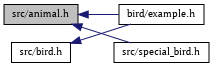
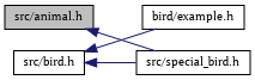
  digraph {
    fontname="PT Serif"
    rankdir=LR
    node [color=black fillcolor=white fontname="PT Serif" fontsize=10 shape=record style=filled]
    edge [color=midnightblue dir=back fontname="PT Serif" fontsize=10 labelfontname=Helvetica labelfontsize=10 style=solid]
    n1 [fillcolor=grey75 fontcolor=black height=0.2 label="src/animal.h" width=0.4]
    n2 [height=0.2 label="bird/example.h" width=0.4]
    n3 [height=0.2 label="src/special_bird.h" width=0.4]
    n4 [height=0.2 label="src/bird.h" width=0.4]
-   n1 -> n2
    n1 -> n3
    n4 -> n2
+   n4 -> n3
  }
